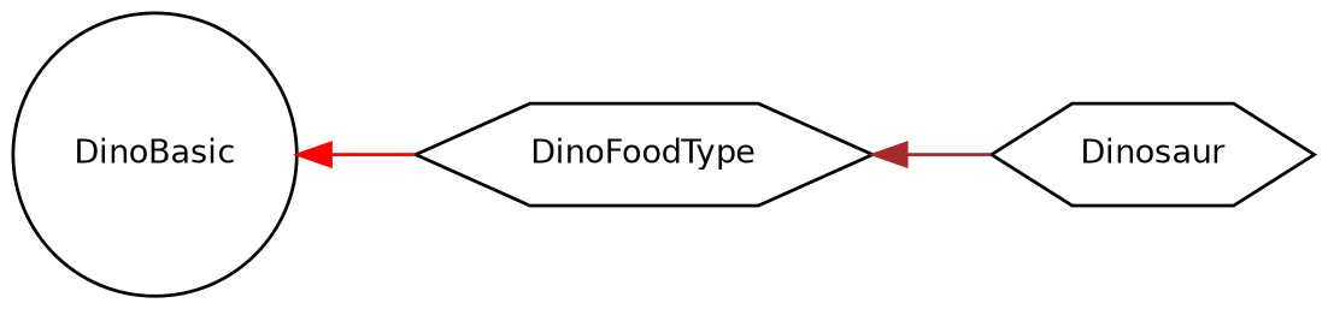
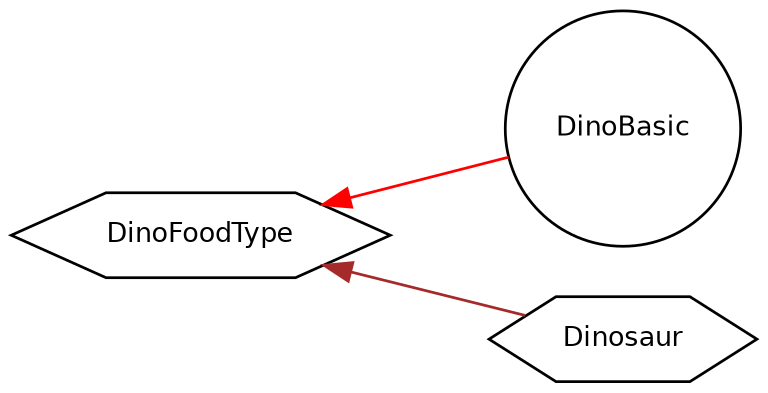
  digraph {
    rankdir=LR
    node [color=black fillcolor=white fontname=Helvetica fontsize=10 shape=hexagon style=filled]
    edge [dir=back fontname=Helvetica fontsize=10 labelfontname=Helvetica labelfontsize=10 style=solid]
    n1 [height=0.2 label=DinoFoodType width=0.4]
    n2 [height=0.2 label=DinoBasic shape=circle width=0.4]
    n3 [height=0.2 label=Dinosaur width=0.4]
-   n2 -> n1 [color=red]
+   n1 -> n2 [color=red]
    n1 -> n3 [color=brown]
  }
